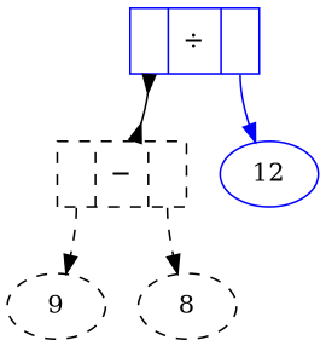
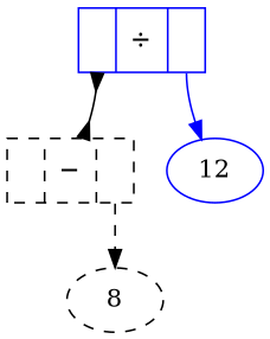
  strict digraph {
    node [style=dashed]
    edge [tailport=1]
    n1 [color=blue label=12 style=""]
-   n2 [label=9]
    n3 [label=8]
    n4 [color=blue label="<0>|&divide;|<1>" shape=record style=""]
    n5 [label="<0>|&minus;|<1>" shape=record]
    n4 -> n1 [color=blue]
    n4 -> n5 [arrowhead=inv arrowtail=inv dir=both tailport=0]
-   n5 -> n2 [style=dashed tailport=0]
    n5 -> n3 [style=dashed]
  }
